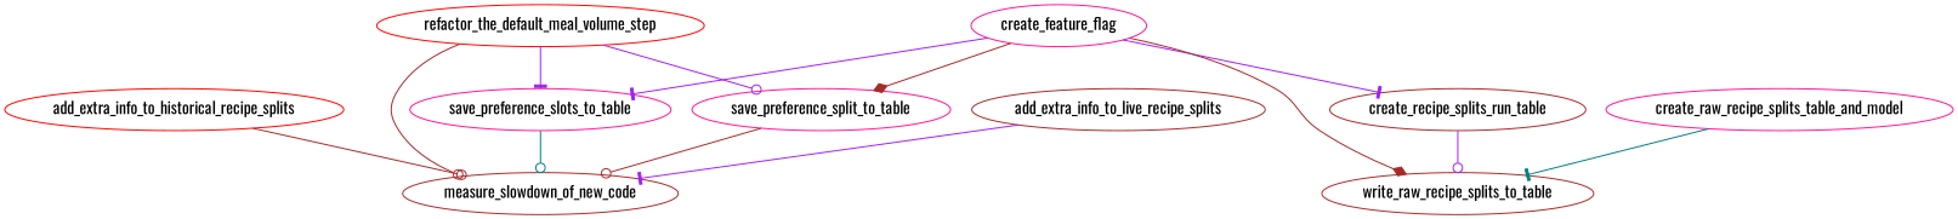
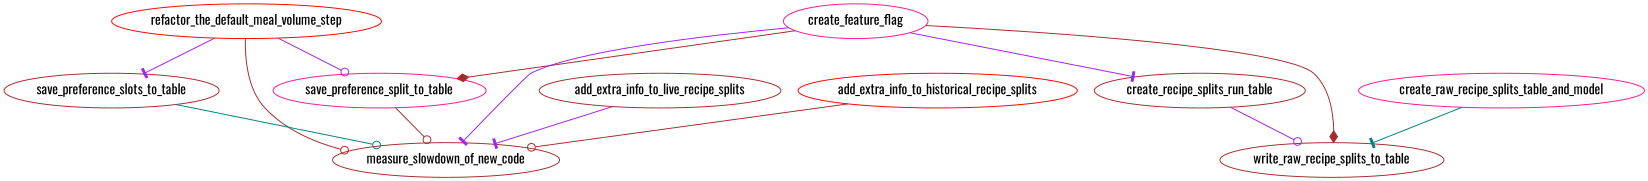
  digraph {
    fontname=Oswald
    node [color=deeppink fontname=Oswald]
    edge [arrowhead=odot color=purple fontname=Oswald]
    refactor_the_default_meal_volume_step [color=red]
    save_preference_split_to_table
-   save_preference_slots_to_table
+   save_preference_slots_to_table [color=brown]
    measure_slowdown_of_new_code [color=brown]
    create_feature_flag
    create_recipe_splits_run_table [color=brown]
    write_raw_recipe_splits_to_table [color=brown]
    create_raw_recipe_splits_table_and_model
    add_extra_info_to_live_recipe_splits [color=brown]
    add_extra_info_to_historical_recipe_splits [color=red]
    refactor_the_default_meal_volume_step -> save_preference_split_to_table
    refactor_the_default_meal_volume_step -> save_preference_slots_to_table [arrowhead=tee]
    refactor_the_default_meal_volume_step -> measure_slowdown_of_new_code [color=brown]
    save_preference_split_to_table -> measure_slowdown_of_new_code [color=brown]
    save_preference_slots_to_table -> measure_slowdown_of_new_code [color=teal]
    create_feature_flag -> save_preference_split_to_table [arrowhead=diamond color=brown]
-   create_feature_flag -> save_preference_slots_to_table [arrowhead=tee]
+   create_feature_flag -> measure_slowdown_of_new_code [arrowhead=tee]
    create_feature_flag -> create_recipe_splits_run_table [arrowhead=tee]
    create_feature_flag -> write_raw_recipe_splits_to_table [arrowhead=diamond color=brown]
    create_recipe_splits_run_table -> write_raw_recipe_splits_to_table
    create_raw_recipe_splits_table_and_model -> write_raw_recipe_splits_to_table [arrowhead=tee color=teal]
    add_extra_info_to_live_recipe_splits -> measure_slowdown_of_new_code [arrowhead=tee]
    add_extra_info_to_historical_recipe_splits -> measure_slowdown_of_new_code [color=brown]
  }
